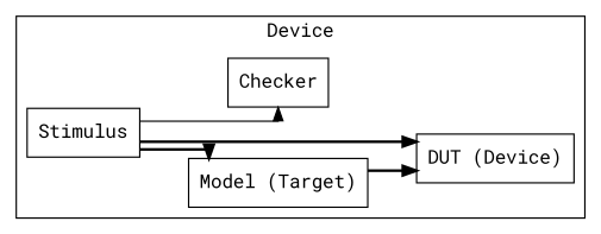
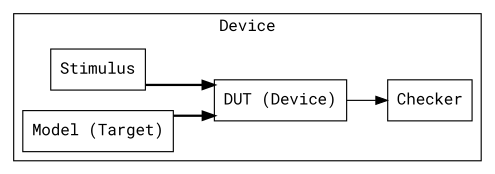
  digraph {
    fontname="Roboto Mono"
    rankdir=LR
    splines=ortho
    node [fontname="Roboto Mono" shape=box]
    edge [fontname="Roboto Mono" style=bold]
    n1 [label=Stimulus]
    n2 [label="Model (Target)"]
    n3 [label="DUT (Device)"]
    n4 [label=Checker]
    subgraph cluster_1 {
      label=Device
      n1
      n2
      n3
      n4
    }
-   n1 -> n2
    n1 -> n3
    n2 -> n3
-   n1 -> n4 [style=solid]
+   n3 -> n4 [style=solid]
  }
